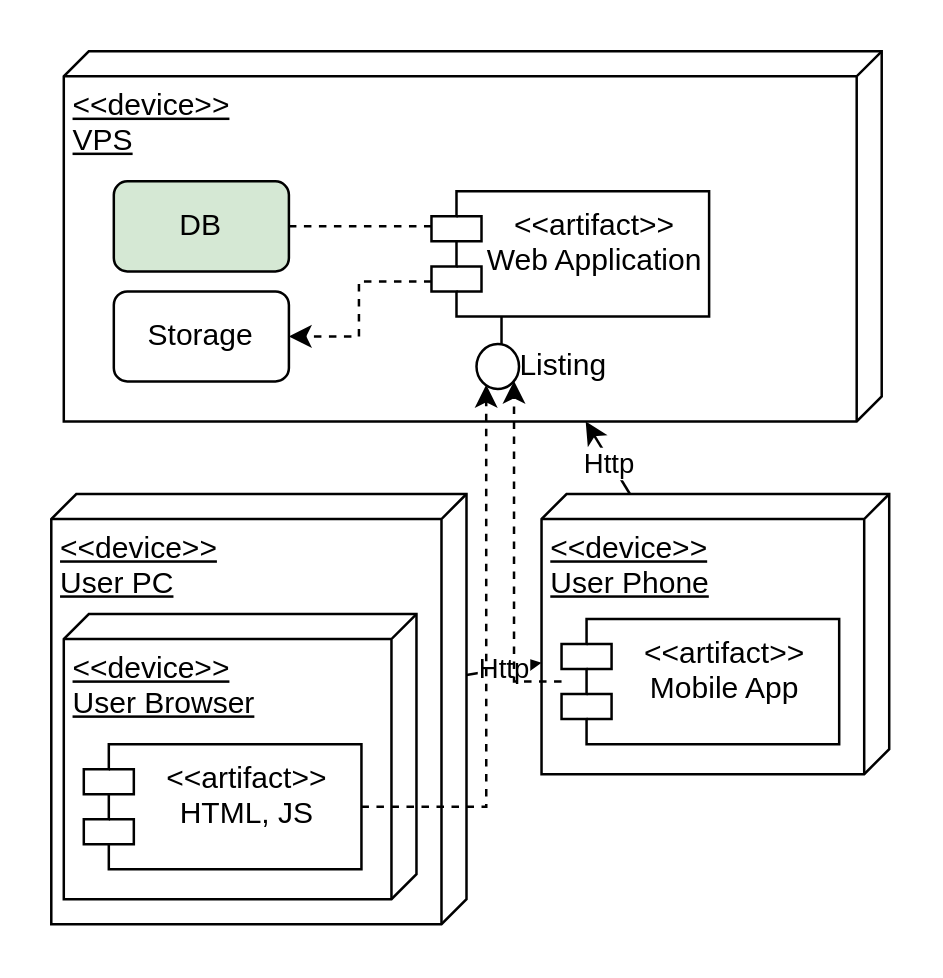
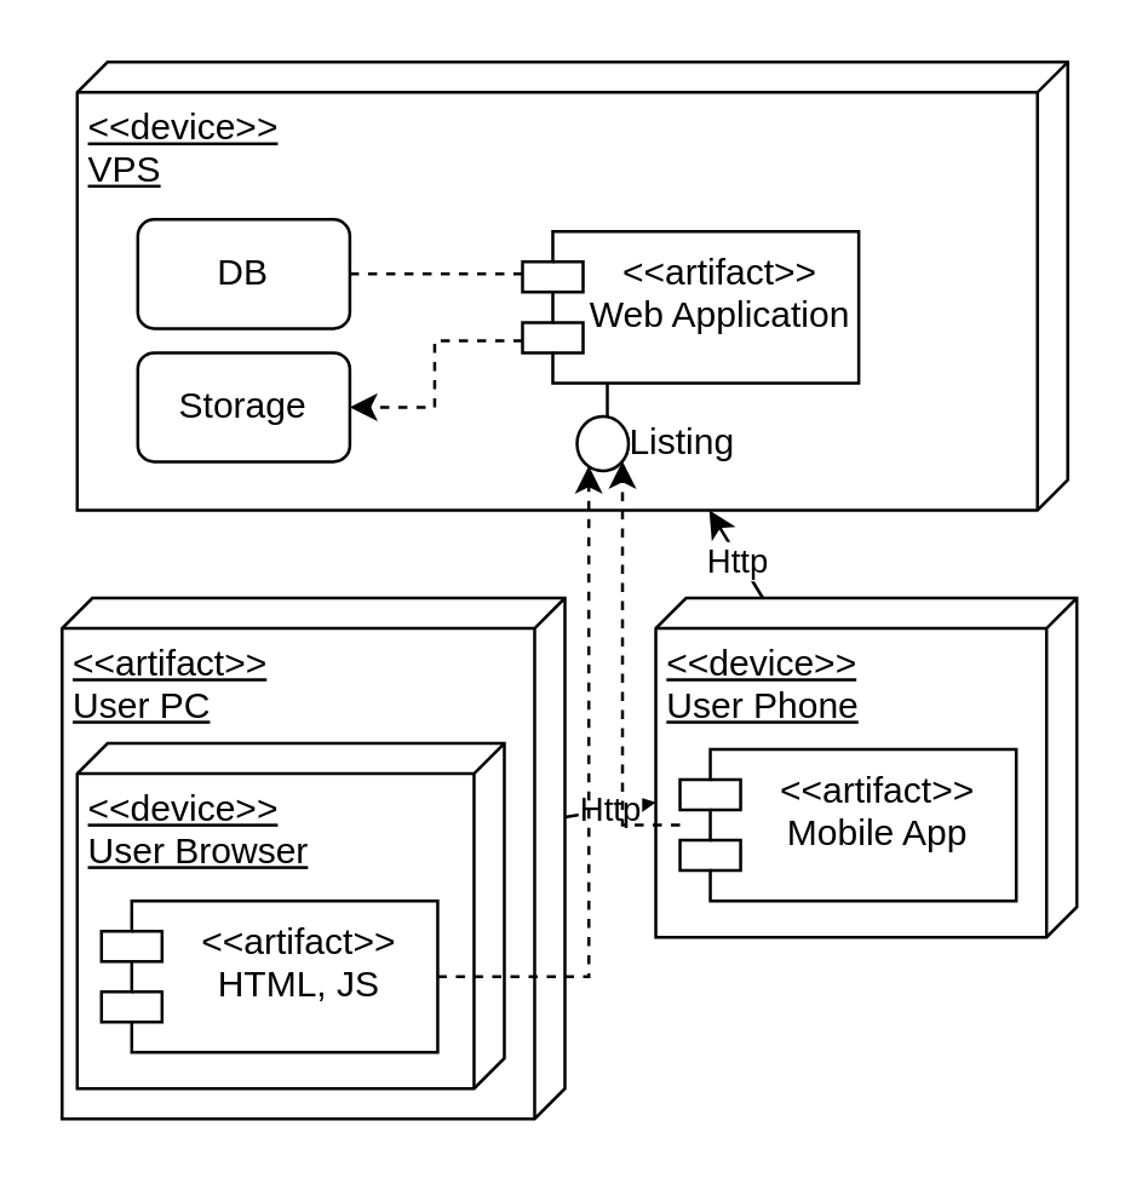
  <mxCell id="0" />
  <mxCell id="1" parent="0" />
  <mxCell id="2" value="&amp;lt;&amp;lt;device&amp;gt;&amp;gt;&lt;div&gt;VPS&lt;/div&gt;&lt;div&gt;&lt;br&gt;&lt;/div&gt;" style="verticalAlign=top;align=left;spacingTop=8;spacingLeft=2;spacingRight=12;shape=cube;size=10;direction=south;fontStyle=4;html=1;whiteSpace=wrap;" vertex="1" parent="1"><mxGeometry x="25" y="20" width="327" height="148" as="geometry" /></mxCell>
  <mxCell id="3" style="edgeStyle=orthogonalEdgeStyle;rounded=0;orthogonalLoop=1;jettySize=auto;html=1;dashed=1;endArrow=none;" edge="1" parent="1" source="5" target="6"><mxGeometry relative="1" as="geometry"><Array as="points"><mxPoint x="162" y="90" /><mxPoint x="162" y="90" /></Array></mxGeometry></mxCell>
  <mxCell id="4" style="edgeStyle=orthogonalEdgeStyle;rounded=0;orthogonalLoop=1;jettySize=auto;html=1;dashed=1;" edge="1" parent="1" source="5" target="20"><mxGeometry relative="1" as="geometry"><Array as="points"><mxPoint x="143" y="112" /><mxPoint x="143" y="134" /></Array></mxGeometry></mxCell>
  <mxCell id="5" value="&amp;lt;&amp;lt;artifact&amp;gt;&amp;gt;&lt;div&gt;Web Application&lt;/div&gt;" style="shape=module;align=left;spacingLeft=20;align=center;verticalAlign=top;whiteSpace=wrap;html=1;" vertex="1" parent="1"><mxGeometry x="172" y="76" width="111" height="50" as="geometry" /></mxCell>
- <mxCell id="6" value="DB" style="rounded=1;whiteSpace=wrap;html=1;fillColor=#d5e8d4;" vertex="1" parent="1"><mxGeometry x="45" y="72" width="70" height="36" as="geometry" /></mxCell>
+ <mxCell id="6" value="DB" style="rounded=1;whiteSpace=wrap;html=1;" vertex="1" parent="1"><mxGeometry x="45" y="72" width="70" height="36" as="geometry" /></mxCell>
  <mxCell id="7" value="Http" style="rounded=0;orthogonalLoop=1;jettySize=auto;html=1;" edge="1" parent="1" source="8" target="14"><mxGeometry relative="1" as="geometry" /></mxCell>
- <mxCell id="8" value="&amp;lt;&amp;lt;device&amp;gt;&amp;gt;&lt;div&gt;User PC&lt;/div&gt;&lt;div&gt;&lt;br&gt;&lt;/div&gt;" style="verticalAlign=top;align=left;spacingTop=8;spacingLeft=2;spacingRight=12;shape=cube;size=10;direction=south;fontStyle=4;html=1;whiteSpace=wrap;" vertex="1" parent="1"><mxGeometry x="20" y="197" width="166" height="172" as="geometry" /></mxCell>
+ <mxCell id="8" value="&amp;lt;&amp;lt;artifact&amp;gt;&amp;gt;&lt;div&gt;User PC&lt;/div&gt;&lt;div&gt;&lt;br&gt;&lt;/div&gt;" style="verticalAlign=top;align=left;spacingTop=8;spacingLeft=2;spacingRight=12;shape=cube;size=10;direction=south;fontStyle=4;html=1;whiteSpace=wrap;" vertex="1" parent="1"><mxGeometry x="20" y="197" width="166" height="172" as="geometry" /></mxCell>
  <mxCell id="9" value="&amp;lt;&amp;lt;device&amp;gt;&amp;gt;&lt;div&gt;User Browser&lt;/div&gt;&lt;div&gt;&lt;br&gt;&lt;/div&gt;" style="verticalAlign=top;align=left;spacingTop=8;spacingLeft=2;spacingRight=12;shape=cube;size=10;direction=south;fontStyle=4;html=1;whiteSpace=wrap;" vertex="1" parent="1"><mxGeometry x="25" y="245" width="141" height="114" as="geometry" /></mxCell>
  <mxCell id="10" style="edgeStyle=orthogonalEdgeStyle;rounded=0;orthogonalLoop=1;jettySize=auto;html=1;dashed=1;entryX=0.228;entryY=0.909;entryDx=0;entryDy=0;entryPerimeter=0;" edge="1" parent="1" source="11" target="18"><mxGeometry relative="1" as="geometry"><Array as="points"><mxPoint x="194" y="322" /></Array></mxGeometry></mxCell>
  <mxCell id="11" value="&amp;lt;&amp;lt;artifact&amp;gt;&amp;gt;&lt;div&gt;HTML, JS&lt;/div&gt;" style="shape=module;align=left;spacingLeft=20;align=center;verticalAlign=top;whiteSpace=wrap;html=1;" vertex="1" parent="1"><mxGeometry x="33" y="297" width="111" height="50" as="geometry" /></mxCell>
  <mxCell id="12" style="rounded=0;orthogonalLoop=1;jettySize=auto;html=1;" edge="1" parent="1" source="14" target="2"><mxGeometry relative="1" as="geometry" /></mxCell>
  <mxCell id="13" value="Http" style="edgeLabel;html=1;align=center;verticalAlign=middle;resizable=0;points=[];" vertex="1" connectable="0" parent="12"><mxGeometry x="-0.141" y="1" relative="1" as="geometry"><mxPoint as="offset" /></mxGeometry></mxCell>
  <mxCell id="14" value="&amp;lt;&amp;lt;device&amp;gt;&amp;gt;&lt;div&gt;User Phone&lt;/div&gt;&lt;div&gt;&lt;br&gt;&lt;/div&gt;" style="verticalAlign=top;align=left;spacingTop=8;spacingLeft=2;spacingRight=12;shape=cube;size=10;direction=south;fontStyle=4;html=1;whiteSpace=wrap;" vertex="1" parent="1"><mxGeometry x="216" y="197" width="139" height="112" as="geometry" /></mxCell>
  <mxCell id="15" style="edgeStyle=orthogonalEdgeStyle;rounded=0;orthogonalLoop=1;jettySize=auto;html=1;dashed=1;" edge="1" parent="1" source="16" target="18"><mxGeometry relative="1" as="geometry"><Array as="points"><mxPoint x="205" y="272" /><mxPoint x="205" y="145" /></Array></mxGeometry></mxCell>
  <mxCell id="16" value="&amp;lt;&amp;lt;artifact&amp;gt;&amp;gt;&lt;div&gt;Mobile App&lt;/div&gt;" style="shape=module;align=left;spacingLeft=20;align=center;verticalAlign=top;whiteSpace=wrap;html=1;" vertex="1" parent="1"><mxGeometry x="224" y="247" width="111" height="50" as="geometry" /></mxCell>
  <mxCell id="17" style="edgeStyle=orthogonalEdgeStyle;rounded=0;orthogonalLoop=1;jettySize=auto;html=1;endArrow=none;endFill=0;" edge="1" parent="1" source="18" target="5"><mxGeometry relative="1" as="geometry"><Array as="points"><mxPoint x="200" y="128" /><mxPoint x="200" y="128" /></Array></mxGeometry></mxCell>
  <mxCell id="18" value="" style="ellipse;whiteSpace=wrap;html=1;" vertex="1" parent="1"><mxGeometry x="190" y="137" width="17" height="18" as="geometry" /></mxCell>
  <mxCell id="19" value="Listing" style="text;html=1;align=center;verticalAlign=middle;whiteSpace=wrap;rounded=0;" vertex="1" parent="1"><mxGeometry x="195" y="131" width="60" height="30" as="geometry" /></mxCell>
  <mxCell id="20" value="Storage" style="rounded=1;whiteSpace=wrap;html=1;" vertex="1" parent="1"><mxGeometry x="45" y="116" width="70" height="36" as="geometry" /></mxCell>
